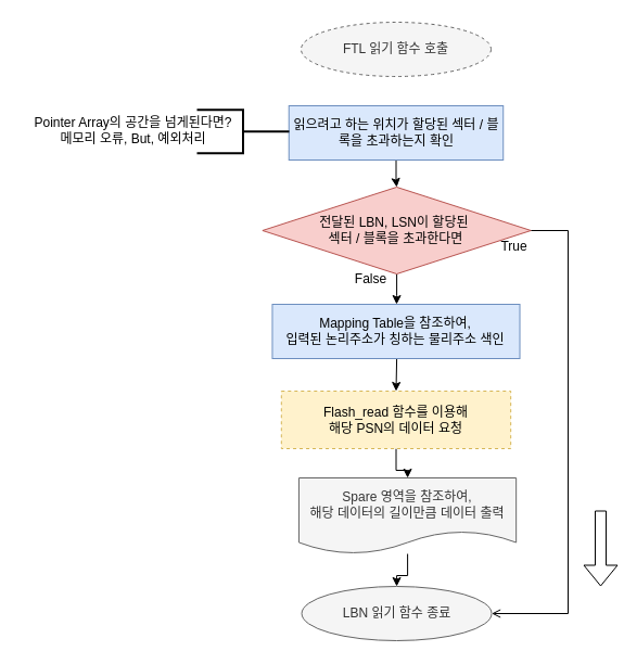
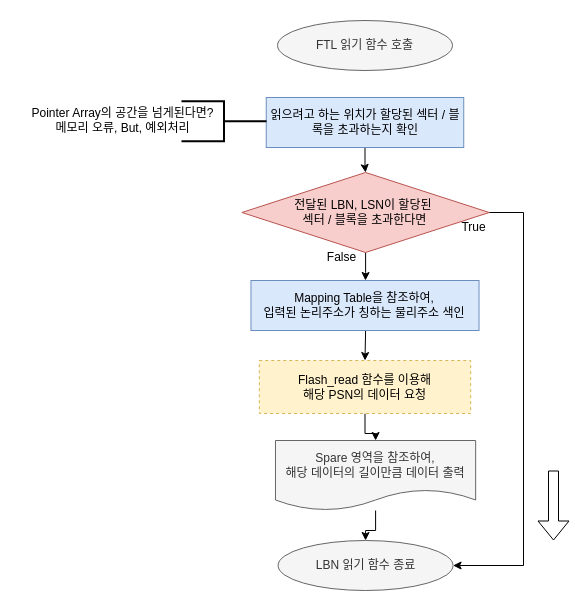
  <mxCell id="0" />
  <mxCell id="1" parent="0" />
- <mxCell id="2" value="FTL 읽기 함수 호출" style="ellipse;whiteSpace=wrap;html=1;fillColor=#f5f5f5;strokeColor=#666666;fontColor=#333333;dashed=1;" parent="1" vertex="1"><mxGeometry x="277" y="20" width="175" height="50" as="geometry" /></mxCell>
+ <mxCell id="2" value="FTL 읽기 함수 호출" style="ellipse;whiteSpace=wrap;html=1;fillColor=#f5f5f5;strokeColor=#666666;fontColor=#333333;" parent="1" vertex="1"><mxGeometry x="277" y="20" width="175" height="50" as="geometry" /></mxCell>
  <mxCell id="3" style="edgeStyle=orthogonalEdgeStyle;rounded=0;orthogonalLoop=1;jettySize=auto;html=1;entryX=0.5;entryY=0;entryDx=0;entryDy=0;" parent="1" source="4" target="14" edge="1"><mxGeometry relative="1" as="geometry" /></mxCell>
  <mxCell id="4" value="읽으려고 하는 위치가 할당된 섹터 / 블록을 초과하는지 확인" style="rounded=0;whiteSpace=wrap;html=1;fillColor=#dae8fc;strokeColor=#6c8ebf;" parent="1" vertex="1"><mxGeometry x="265.74" y="97" width="197.5" height="50" as="geometry" /></mxCell>
  <mxCell id="5" value="" style="group" parent="1" vertex="1" connectable="0"><mxGeometry x="33" y="100" width="226" height="40" as="geometry" /></mxCell>
  <mxCell id="6" value="" style="group" parent="5" vertex="1" connectable="0"><mxGeometry x="-1" y="2.842e-15" width="226" height="40.8" as="geometry" /></mxCell>
  <mxCell id="7" value="" style="group" parent="6" vertex="1" connectable="0"><mxGeometry x="8" width="226" height="40.8" as="geometry" /></mxCell>
  <mxCell id="8" value="" style="strokeWidth=2;html=1;shape=mxgraph.flowchart.annotation_2;align=left;labelPosition=right;pointerEvents=1;rotation=-180;" parent="7" vertex="1"><mxGeometry x="141" y="0.8" width="85" height="40" as="geometry" /></mxCell>
  <mxCell id="9" value="Pointer Array의 공간을 넘게된다면?&lt;br&gt;메모리 오류, But, 예외처리" style="text;html=1;strokeColor=none;fillColor=none;align=center;verticalAlign=middle;whiteSpace=wrap;rounded=0;rotation=0;" parent="7" vertex="1"><mxGeometry x="-20" width="205" height="40" as="geometry" /></mxCell>
  <mxCell id="10" style="edgeStyle=orthogonalEdgeStyle;rounded=0;orthogonalLoop=1;jettySize=auto;html=1;entryX=0.5;entryY=0;entryDx=0;entryDy=0;" parent="1" target="20" edge="1"><mxGeometry relative="1" as="geometry"><mxPoint x="365.1" y="330" as="sourcePoint" /></mxGeometry></mxCell>
  <mxCell id="11" value="True" style="text;html=1;align=center;verticalAlign=middle;resizable=0;points=[];autosize=1;" parent="1" vertex="1"><mxGeometry x="452.56" y="216.99" width="40" height="20" as="geometry" /></mxCell>
  <mxCell id="12" style="edgeStyle=orthogonalEdgeStyle;rounded=0;orthogonalLoop=1;jettySize=auto;html=1;entryX=0.502;entryY=0;entryDx=0;entryDy=0;entryPerimeter=0;" parent="1" source="14" target="22" edge="1"><mxGeometry relative="1" as="geometry"><mxPoint x="365.065" y="276.99" as="targetPoint" /></mxGeometry></mxCell>
- <mxCell id="13" style="edgeStyle=orthogonalEdgeStyle;rounded=0;orthogonalLoop=1;jettySize=auto;html=1;entryX=1;entryY=0.5;entryDx=0;entryDy=0;endArrow=open;" parent="1" source="14" target="18" edge="1"><mxGeometry relative="1" as="geometry"><Array as="points"><mxPoint x="523" y="212" /><mxPoint x="523" y="565" /></Array></mxGeometry></mxCell>
+ <mxCell id="13" style="edgeStyle=orthogonalEdgeStyle;rounded=0;orthogonalLoop=1;jettySize=auto;html=1;entryX=1;entryY=0.5;entryDx=0;entryDy=0;" parent="1" source="14" target="18" edge="1"><mxGeometry relative="1" as="geometry"><Array as="points"><mxPoint x="523" y="212" /><mxPoint x="523" y="565" /></Array></mxGeometry></mxCell>
  <mxCell id="14" value="전달된 LBN, LSN이 할당된&amp;nbsp;&lt;br&gt;섹터 / 블록을 초과한다면" style="rhombus;whiteSpace=wrap;html=1;fillColor=#f8cecc;strokeColor=#b85450;" parent="1" vertex="1"><mxGeometry x="241.38" y="171.99" width="247.37" height="80" as="geometry" /></mxCell>
  <mxCell id="15" value="False" style="text;html=1;align=center;verticalAlign=middle;resizable=0;points=[];autosize=1;" parent="1" vertex="1"><mxGeometry x="320.9" y="246.99" width="40" height="20" as="geometry" /></mxCell>
  <mxCell id="16" style="edgeStyle=orthogonalEdgeStyle;rounded=0;orthogonalLoop=1;jettySize=auto;html=1;entryX=0.5;entryY=0;entryDx=0;entryDy=0;" parent="1" source="17" target="18" edge="1"><mxGeometry relative="1" as="geometry" /></mxCell>
  <mxCell id="17" value="Spare 영역을 참조하여, &lt;br&gt;해당 데이터의 길이만큼 데이터 출력" style="shape=document;whiteSpace=wrap;html=1;boundedLbl=1;fillColor=#f5f5f5;strokeColor=#666666;fontColor=#333333;" parent="1" vertex="1"><mxGeometry x="274.97" y="440" width="200.19" height="70" as="geometry" /></mxCell>
  <mxCell id="18" value="LBN 읽기 함수 종료" style="ellipse;whiteSpace=wrap;html=1;fillColor=#f5f5f5;strokeColor=#666666;fontColor=#333333;" parent="1" vertex="1"><mxGeometry x="277.56" y="540" width="175" height="50" as="geometry" /></mxCell>
  <mxCell id="19" style="edgeStyle=orthogonalEdgeStyle;rounded=0;orthogonalLoop=1;jettySize=auto;html=1;" parent="1" source="20" target="17" edge="1"><mxGeometry relative="1" as="geometry" /></mxCell>
  <mxCell id="20" value="Flash_read 함수를 이용해 &lt;br&gt;해당 PSN의 데이터 요청" style="rounded=0;whiteSpace=wrap;html=1;fillColor=#fff2cc;strokeColor=#d6b656;dashed=1;" parent="1" vertex="1"><mxGeometry x="258.81" y="360" width="211.37" height="53.01" as="geometry" /></mxCell>
  <mxCell id="21" value="" style="shape=flexArrow;endArrow=classic;html=1;" parent="1" edge="1"><mxGeometry width="50" height="50" relative="1" as="geometry"><mxPoint x="553" y="470" as="sourcePoint" /><mxPoint x="553" y="540" as="targetPoint" /></mxGeometry></mxCell>
  <mxCell id="22" value="Mapping Table을 참조하여,&lt;br&gt;입력된 논리주소가 칭하는 물리주소 색인" style="rounded=0;whiteSpace=wrap;html=1;fillColor=#dae8fc;strokeColor=#6c8ebf;" parent="1" vertex="1"><mxGeometry x="250.47" y="280" width="228.05" height="50" as="geometry" /></mxCell>
